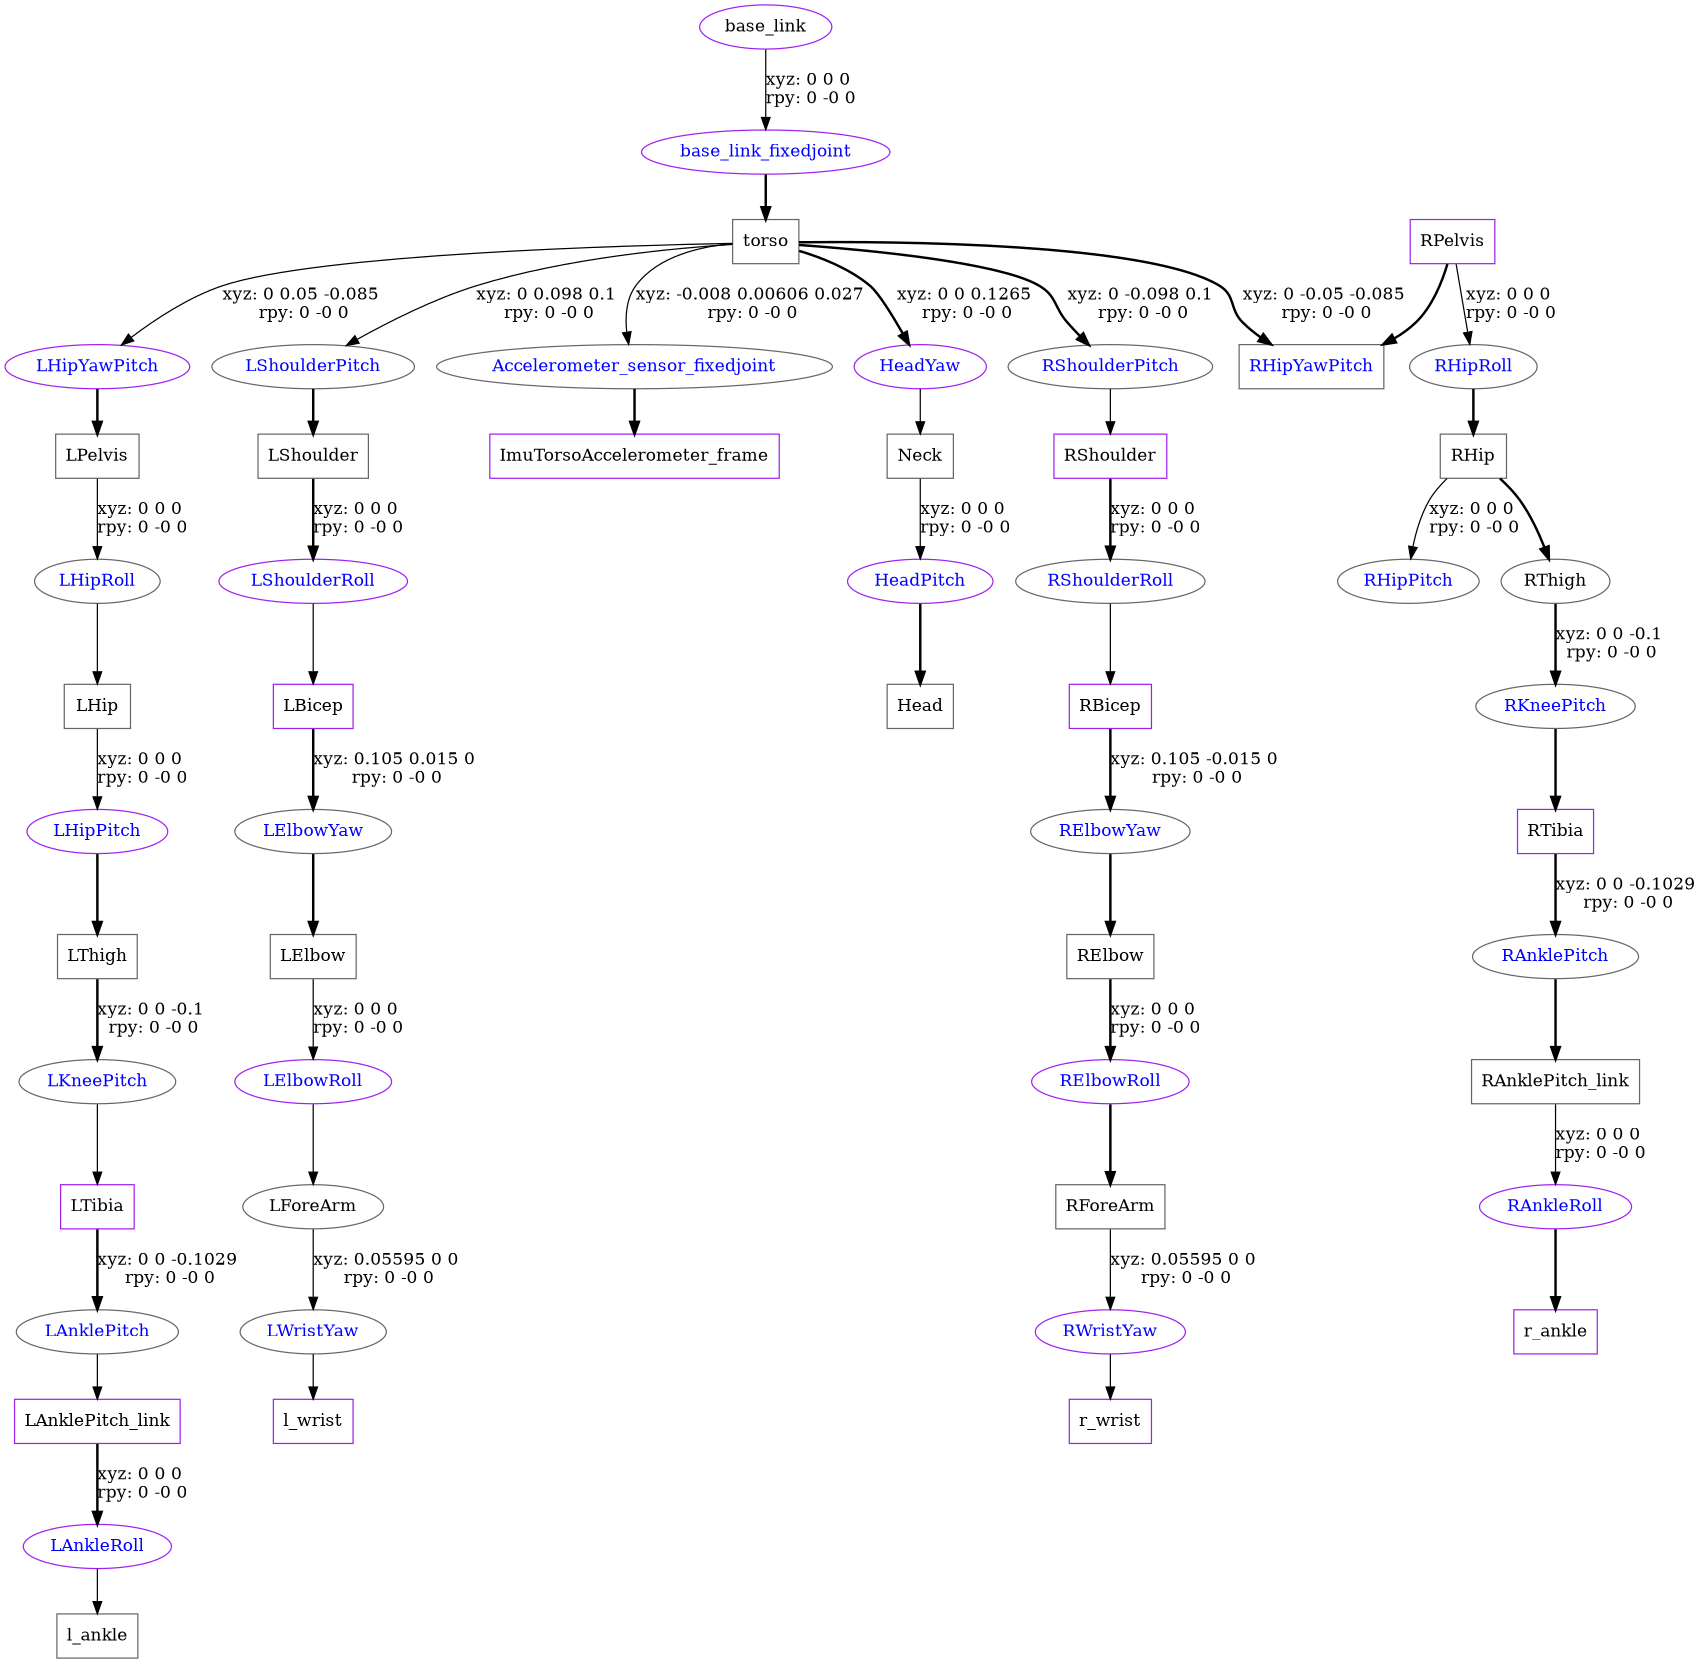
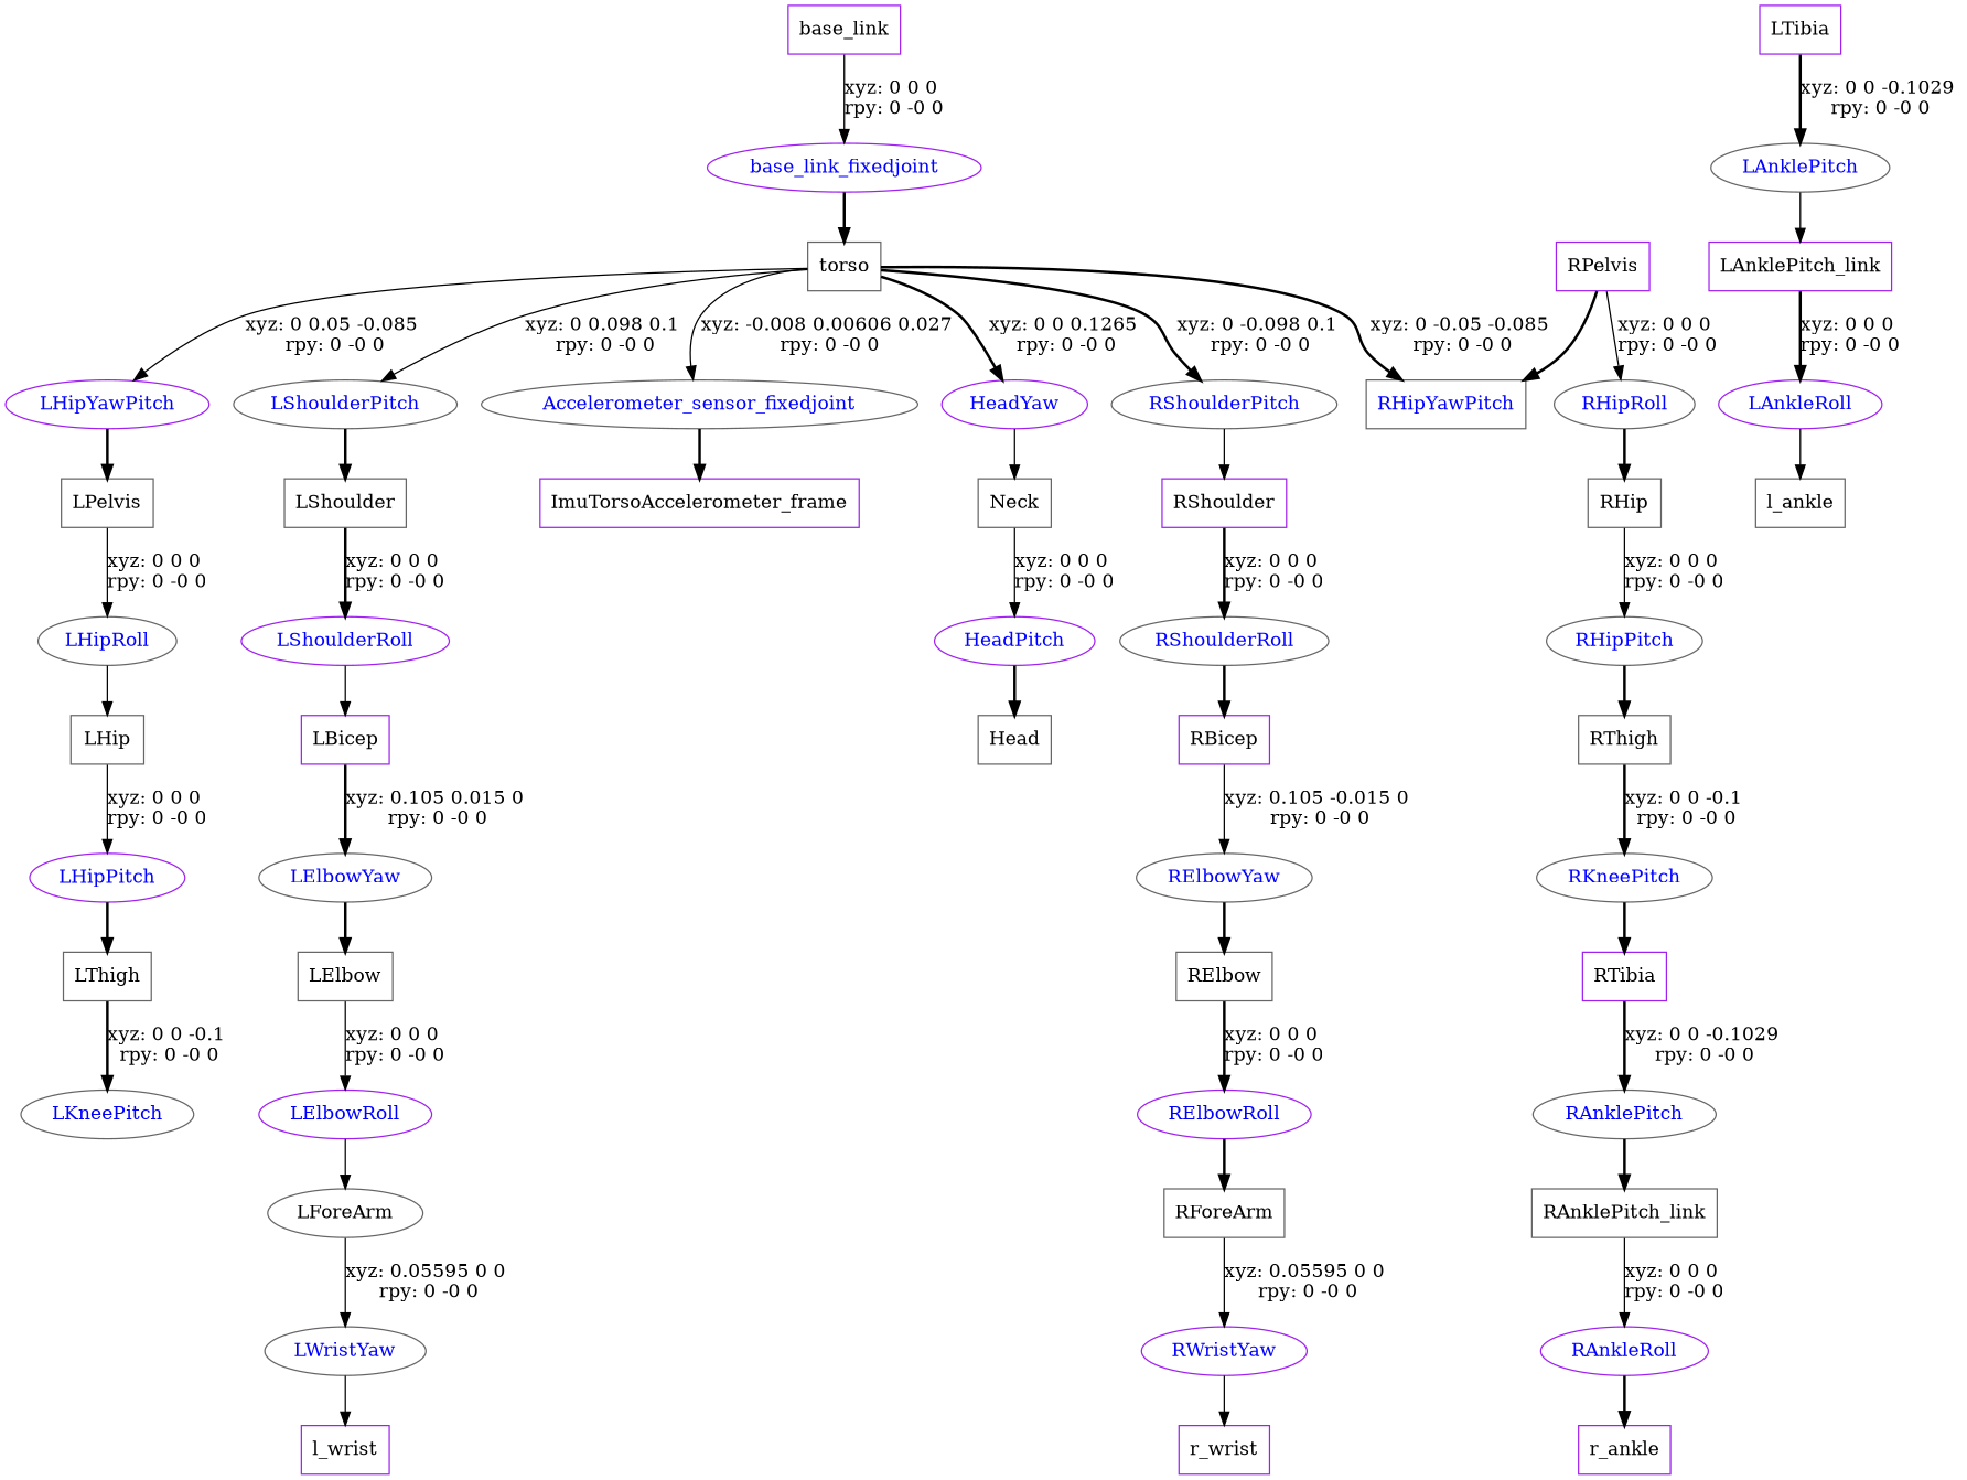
  digraph {
    node [color=gray40 shape=box]
    edge [style=bold]
-   n1 [color=purple label=base_link shape=ellipse]
+   n1 [color=purple label=base_link]
    base_link_fixedjoint [color=purple fontcolor=blue shape=ellipse]
    n3 [label=torso]
    Accelerometer_sensor_fixedjoint [fontcolor=blue shape=ellipse]
    HeadYaw [color=purple fontcolor=blue shape=ellipse]
    LHipYawPitch [color=purple fontcolor=blue shape=ellipse]
    LShoulderPitch [fontcolor=blue shape=ellipse]
    RHipYawPitch [fontcolor=blue]
    RShoulderPitch [fontcolor=blue shape=ellipse]
    n10 [color=purple label=ImuTorsoAccelerometer_frame]
    n11 [label=Neck]
    n12 [label=LPelvis]
    n13 [label=LShoulder]
    n14 [color=purple label=RShoulder]
    HeadPitch [color=purple fontcolor=blue shape=ellipse]
    n16 [label=Head]
    LHipRoll [fontcolor=blue shape=ellipse]
    n18 [label=LHip]
    LHipPitch [color=purple fontcolor=blue shape=ellipse]
    n20 [label=LThigh]
    LKneePitch [fontcolor=blue shape=ellipse]
    n22 [color=purple label=LTibia]
    LAnklePitch [fontcolor=blue shape=ellipse]
    n24 [color=purple label=LAnklePitch_link]
    LAnkleRoll [color=purple fontcolor=blue shape=ellipse]
    n26 [label=l_ankle]
    LShoulderRoll [color=purple fontcolor=blue shape=ellipse]
    n28 [color=purple label=LBicep]
    LElbowYaw [fontcolor=blue shape=ellipse]
    n30 [label=LElbow]
    LElbowRoll [color=purple fontcolor=blue shape=ellipse]
    n32 [label=LForeArm shape=ellipse]
    LWristYaw [fontcolor=blue shape=ellipse]
    n34 [color=purple label=l_wrist]
    n35 [color=purple label=RPelvis]
    RHipRoll [fontcolor=blue shape=ellipse]
    n37 [label=RHip]
    RHipPitch [fontcolor=blue shape=ellipse]
-   n39 [label=RThigh shape=ellipse]
+   n39 [label=RThigh]
    RKneePitch [fontcolor=blue shape=ellipse]
    n41 [color=purple label=RTibia]
    RAnklePitch [fontcolor=blue shape=ellipse]
    n43 [label=RAnklePitch_link]
    RAnkleRoll [color=purple fontcolor=blue shape=ellipse]
    n45 [color=purple label=r_ankle]
    RShoulderRoll [fontcolor=blue shape=ellipse]
    n47 [color=purple label=RBicep]
    RElbowYaw [fontcolor=blue shape=ellipse]
    n49 [label=RElbow]
    RElbowRoll [color=purple fontcolor=blue shape=ellipse]
    n51 [label=RForeArm]
    RWristYaw [color=purple fontcolor=blue shape=ellipse]
    n53 [color=purple label=r_wrist]
    n1 -> base_link_fixedjoint [label="xyz: 0 0 0 \nrpy: 0 -0 0" style=solid]
    base_link_fixedjoint -> n3
    n3 -> Accelerometer_sensor_fixedjoint [label="xyz: -0.008 0.00606 0.027 \nrpy: 0 -0 0" style=solid]
    n3 -> HeadYaw [label="xyz: 0 0 0.1265 \nrpy: 0 -0 0"]
    n3 -> LHipYawPitch [label="xyz: 0 0.05 -0.085 \nrpy: 0 -0 0" style=solid]
    n3 -> LShoulderPitch [label="xyz: 0 0.098 0.1 \nrpy: 0 -0 0" style=solid]
    n3 -> RHipYawPitch [label="xyz: 0 -0.05 -0.085 \nrpy: 0 -0 0"]
    n3 -> RShoulderPitch [label="xyz: 0 -0.098 0.1 \nrpy: 0 -0 0"]
    Accelerometer_sensor_fixedjoint -> n10
    HeadYaw -> n11 [style=solid]
    LHipYawPitch -> n12
    LShoulderPitch -> n13
    RShoulderPitch -> n14 [style=solid]
    n11 -> HeadPitch [label="xyz: 0 0 0 \nrpy: 0 -0 0" style=solid]
    n12 -> LHipRoll [label="xyz: 0 0 0 \nrpy: 0 -0 0" style=solid]
    n13 -> LShoulderRoll [label="xyz: 0 0 0 \nrpy: 0 -0 0"]
    n14 -> RShoulderRoll [label="xyz: 0 0 0 \nrpy: 0 -0 0"]
    HeadPitch -> n16
    LHipRoll -> n18 [style=solid]
    n18 -> LHipPitch [label="xyz: 0 0 0 \nrpy: 0 -0 0" style=solid]
    LHipPitch -> n20
    n20 -> LKneePitch [label="xyz: 0 0 -0.1 \nrpy: 0 -0 0"]
-   LKneePitch -> n22 [style=solid]
    n22 -> LAnklePitch [label="xyz: 0 0 -0.1029 \nrpy: 0 -0 0"]
    LAnklePitch -> n24 [style=solid]
    n24 -> LAnkleRoll [label="xyz: 0 0 0 \nrpy: 0 -0 0"]
    LAnkleRoll -> n26 [style=solid]
    LShoulderRoll -> n28 [style=solid]
    n28 -> LElbowYaw [label="xyz: 0.105 0.015 0 \nrpy: 0 -0 0"]
    LElbowYaw -> n30
    n30 -> LElbowRoll [label="xyz: 0 0 0 \nrpy: 0 -0 0" style=solid]
    LElbowRoll -> n32 [style=solid]
    n32 -> LWristYaw [label="xyz: 0.05595 0 0 \nrpy: 0 -0 0" style=solid]
    LWristYaw -> n34 [style=solid]
    n35 -> RHipYawPitch
    n35 -> RHipRoll [label="xyz: 0 0 0 \nrpy: 0 -0 0" style=solid]
    RHipRoll -> n37
    n37 -> RHipPitch [label="xyz: 0 0 0 \nrpy: 0 -0 0" style=solid]
-   n37 -> n39
+   RHipPitch -> n39
    n39 -> RKneePitch [label="xyz: 0 0 -0.1 \nrpy: 0 -0 0"]
    RKneePitch -> n41
    n41 -> RAnklePitch [label="xyz: 0 0 -0.1029 \nrpy: 0 -0 0"]
    RAnklePitch -> n43
    n43 -> RAnkleRoll [label="xyz: 0 0 0 \nrpy: 0 -0 0" style=solid]
    RAnkleRoll -> n45
-   RShoulderRoll -> n47 [style=solid]
-   n47 -> RElbowYaw [label="xyz: 0.105 -0.015 0 \nrpy: 0 -0 0"]
+   RShoulderRoll -> n47
+   n47 -> RElbowYaw [label="xyz: 0.105 -0.015 0 \nrpy: 0 -0 0" style=solid]
    RElbowYaw -> n49
    n49 -> RElbowRoll [label="xyz: 0 0 0 \nrpy: 0 -0 0"]
    RElbowRoll -> n51
    n51 -> RWristYaw [label="xyz: 0.05595 0 0 \nrpy: 0 -0 0" style=solid]
    RWristYaw -> n53 [style=solid]
  }
